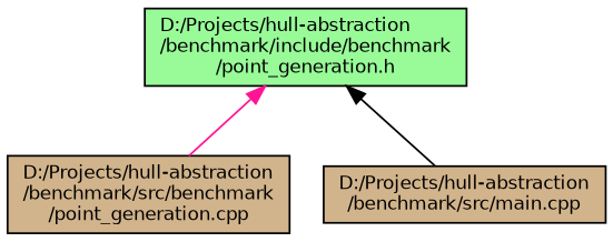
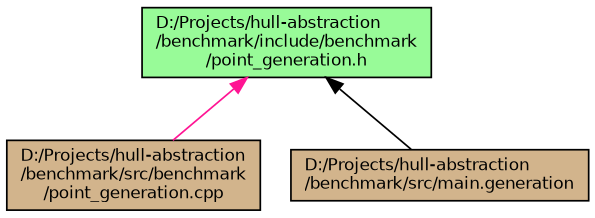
  digraph {
    node [color=black fillcolor=tan fontname=Helvetica fontsize=10 shape=record style=filled]
    edge [dir=back fontname=Helvetica fontsize=10 labelfontname=Helvetica labelfontsize=10 style=solid]
    n1 [fillcolor=palegreen fontcolor=black height=0.2 label="D:/Projects/hull-abstraction\l/benchmark/include/benchmark\l/point_generation.h" width=0.4]
    n2 [height=0.2 label="D:/Projects/hull-abstraction\l/benchmark/src/benchmark\l/point_generation.cpp" width=0.4]
-   n3 [height=0.2 label="D:/Projects/hull-abstraction\l/benchmark/src/main.cpp" width=0.4]
+   n3 [height=0.2 label="D:/Projects/hull-abstraction\l/benchmark/src/main.generation" width=0.4]
    n1 -> n2 [color=deeppink]
    n1 -> n3 [color=black]
  }
